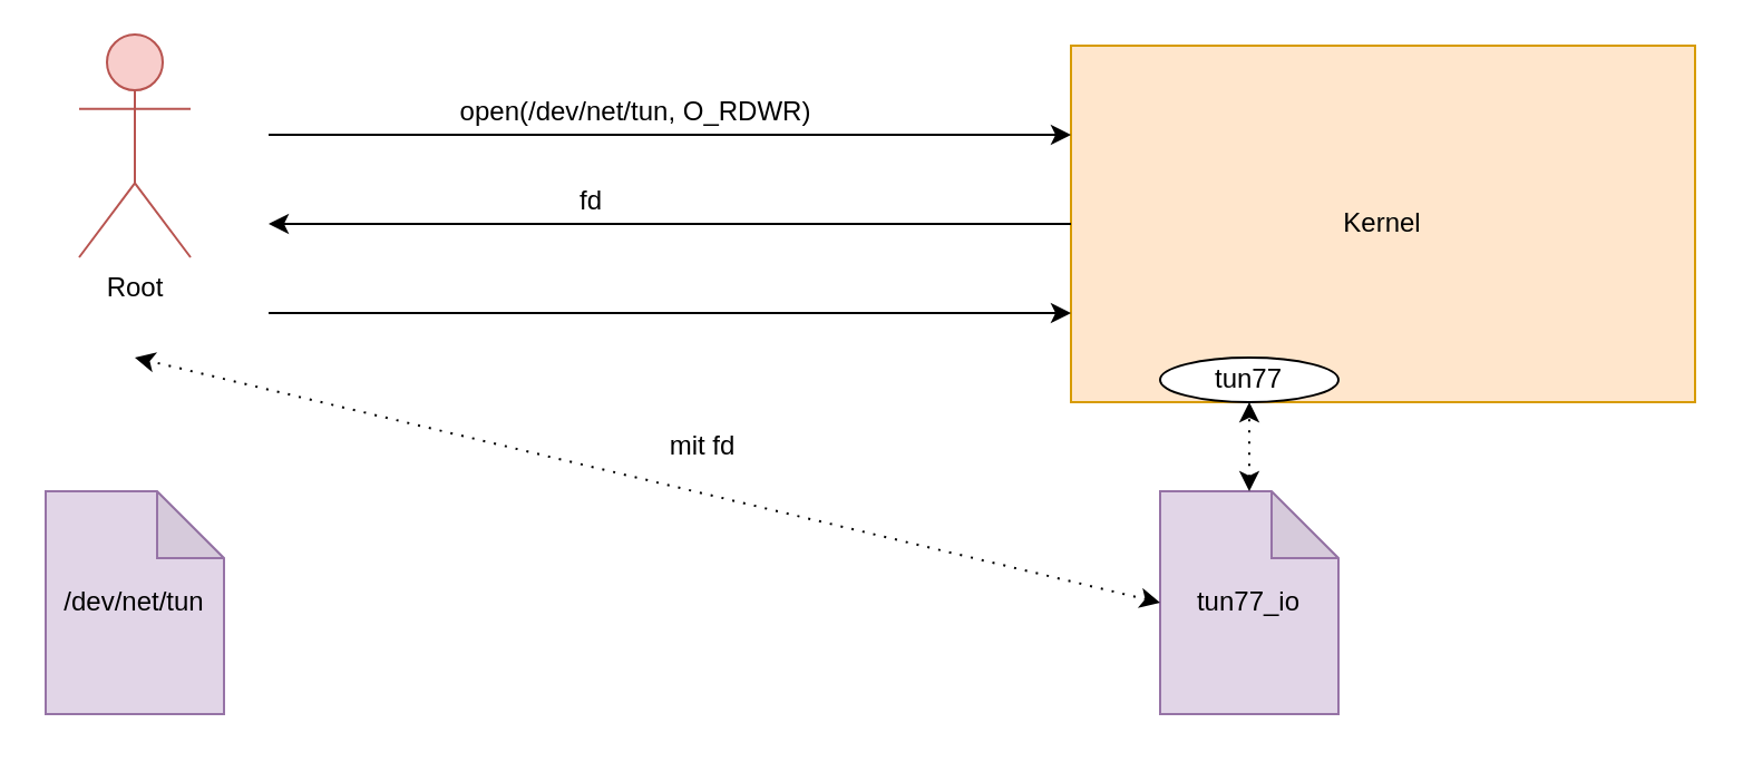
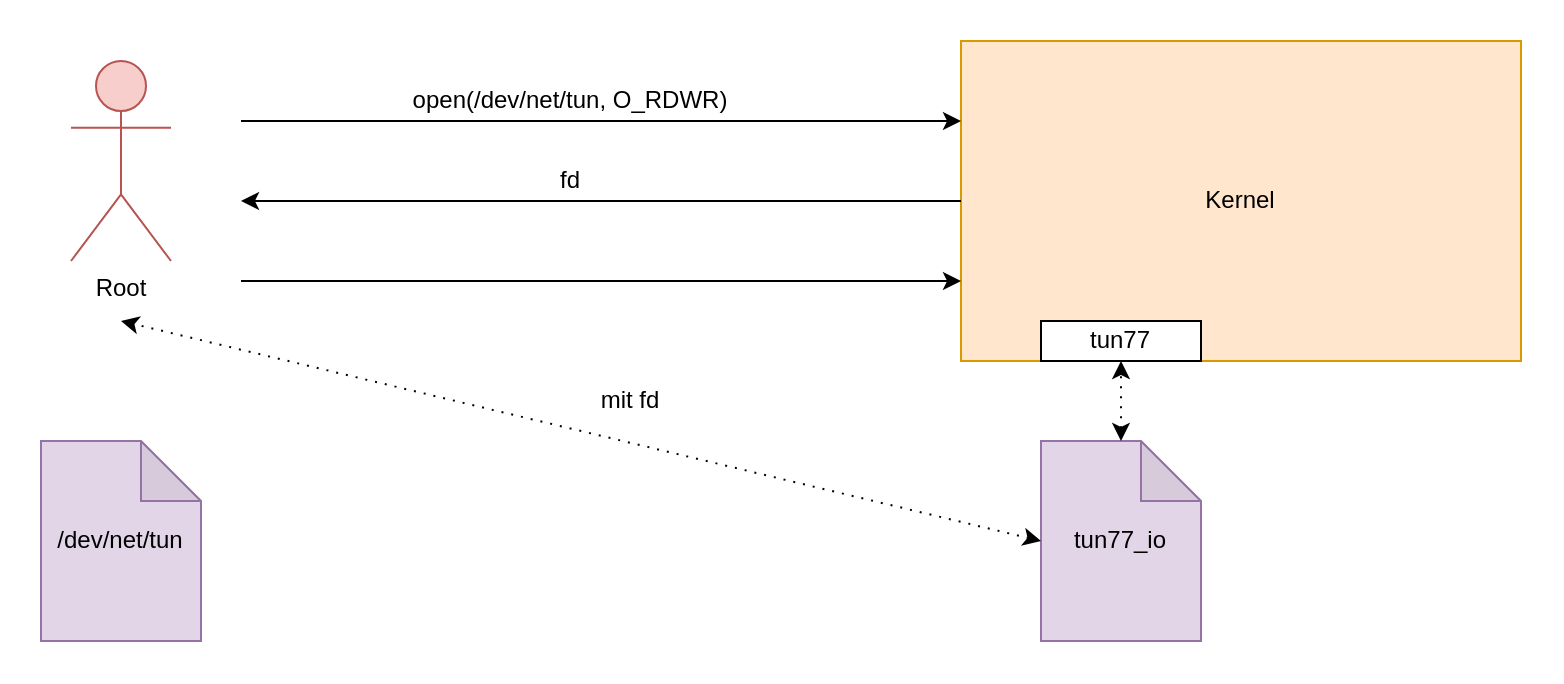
  <mxCell id="0" />
  <mxCell id="1" parent="0" />
- <mxCell id="2" value="Root" style="shape=umlActor;verticalLabelPosition=bottom;labelBackgroundColor=#ffffff;verticalAlign=top;html=1;outlineConnect=0;fillColor=#f8cecc;strokeColor=#b85450;" vertex="1" parent="1"><mxGeometry x="35" y="15" width="50" height="100" as="geometry" /></mxCell>
+ <mxCell id="2" value="Root" style="shape=umlActor;verticalLabelPosition=bottom;labelBackgroundColor=#ffffff;verticalAlign=top;html=1;outlineConnect=0;fillColor=#f8cecc;strokeColor=#b85450;" vertex="1" parent="1"><mxGeometry x="35" y="30" width="50" height="100" as="geometry" /></mxCell>
  <mxCell id="3" value="Kernel" style="rounded=0;whiteSpace=wrap;html=1;fillColor=#ffe6cc;strokeColor=#d79b00;" vertex="1" parent="1"><mxGeometry x="480" y="20" width="280" height="160" as="geometry" /></mxCell>
  <mxCell id="4" value="" style="endArrow=classic;html=1;entryX=0;entryY=0.25;entryDx=0;entryDy=0;" edge="1" parent="1" target="3"><mxGeometry width="50" height="50" relative="1" as="geometry"><mxPoint x="120" y="60" as="sourcePoint" /><mxPoint x="440" y="80" as="targetPoint" /></mxGeometry></mxCell>
  <mxCell id="5" value="open(/dev/net/tun, O_RDWR)" style="text;html=1;strokeColor=none;fillColor=none;align=center;verticalAlign=middle;whiteSpace=wrap;rounded=0;rotation=0;" vertex="1" parent="1"><mxGeometry x="170" y="40" width="230" height="20" as="geometry" /></mxCell>
  <mxCell id="6" value="" style="endArrow=classic;html=1;exitX=0;exitY=0.5;exitDx=0;exitDy=0;" edge="1" parent="1" source="3"><mxGeometry width="50" height="50" relative="1" as="geometry"><mxPoint x="400" y="320" as="sourcePoint" /><mxPoint x="120" y="100" as="targetPoint" /></mxGeometry></mxCell>
- <mxCell id="7" value="fd" style="text;html=1;strokeColor=none;fillColor=none;align=center;verticalAlign=middle;whiteSpace=wrap;rounded=0;" vertex="1" parent="1"><mxGeometry x="245" y="80" width="40" height="20" as="geometry" /></mxCell>
+ <mxCell id="7" value="fd" style="text;html=1;strokeColor=none;fillColor=none;align=center;verticalAlign=middle;whiteSpace=wrap;rounded=0;" vertex="1" parent="1"><mxGeometry x="265" y="80" width="40" height="20" as="geometry" /></mxCell>
  <mxCell id="8" value="" style="endArrow=classic;html=1;entryX=0;entryY=0.75;entryDx=0;entryDy=0;" edge="1" parent="1" target="3"><mxGeometry width="50" height="50" relative="1" as="geometry"><mxPoint x="120" y="140" as="sourcePoint" /><mxPoint x="450" y="270" as="targetPoint" /></mxGeometry></mxCell>
  <mxCell id="9" value="/dev/net/tun" style="shape=note;whiteSpace=wrap;html=1;backgroundOutline=1;darkOpacity=0.05;fillColor=#e1d5e7;strokeColor=#9673a6;" vertex="1" parent="1"><mxGeometry x="20" y="220" width="80" height="100" as="geometry" /></mxCell>
- <mxCell id="10" value="tun77" style="ellipse;whiteSpace=wrap;html=1;" vertex="1" parent="1"><mxGeometry x="520" y="160" width="80" height="20" as="geometry" /></mxCell>
+ <mxCell id="10" value="tun77" style="rounded=0;whiteSpace=wrap;html=1;" vertex="1" parent="1"><mxGeometry x="520" y="160" width="80" height="20" as="geometry" /></mxCell>
  <mxCell id="11" value="tun77_io" style="shape=note;whiteSpace=wrap;html=1;backgroundOutline=1;darkOpacity=0.05;fillColor=#e1d5e7;strokeColor=#9673a6;" vertex="1" parent="1"><mxGeometry x="520" y="220" width="80" height="100" as="geometry" /></mxCell>
  <mxCell id="12" value="" style="endArrow=classic;startArrow=classic;html=1;exitX=0;exitY=0.5;exitDx=0;exitDy=0;exitPerimeter=0;dashed=1;dashPattern=1 4;" edge="1" parent="1" source="11"><mxGeometry width="50" height="50" relative="1" as="geometry"><mxPoint x="400" y="200" as="sourcePoint" /><mxPoint x="60" y="160" as="targetPoint" /></mxGeometry></mxCell>
  <mxCell id="13" value="mit fd" style="text;html=1;strokeColor=none;fillColor=none;align=center;verticalAlign=middle;whiteSpace=wrap;rounded=0;rotation=0;" vertex="1" parent="1"><mxGeometry x="290" y="190" width="50" height="20" as="geometry" /></mxCell>
  <mxCell id="14" value="" style="endArrow=classic;startArrow=classic;html=1;dashed=1;dashPattern=1 4;exitX=0.5;exitY=0;exitDx=0;exitDy=0;exitPerimeter=0;entryX=0.5;entryY=1;entryDx=0;entryDy=0;" edge="1" parent="1" source="11" target="10"><mxGeometry width="50" height="50" relative="1" as="geometry"><mxPoint x="400" y="200" as="sourcePoint" /><mxPoint x="450" y="150" as="targetPoint" /></mxGeometry></mxCell>
